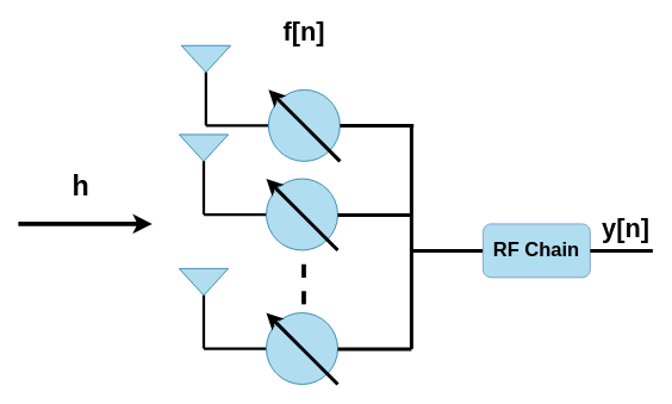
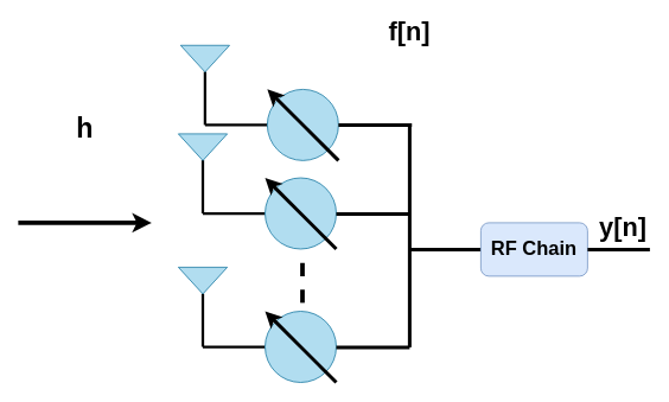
  <mxCell id="0" />
  <mxCell id="1" parent="0" />
  <mxCell id="2" value="" style="endArrow=none;dashed=1;html=1;strokeWidth=5;rounded=0;" edge="1" parent="1"><mxGeometry width="50" height="50" relative="1" as="geometry"><mxPoint x="339.5" y="340" as="sourcePoint" /><mxPoint x="339.5" y="280" as="targetPoint" /></mxGeometry></mxCell>
  <mxCell id="3" value="" style="group" vertex="1" connectable="0" parent="1"><mxGeometry x="202.5" y="50.5" width="177.5" height="129.5" as="geometry" /></mxCell>
  <mxCell id="4" value="" style="endArrow=none;html=1;rounded=0;strokeWidth=3;endSize=8;" edge="1" parent="3"><mxGeometry width="50" height="50" relative="1" as="geometry"><mxPoint x="27.5" y="89.5" as="sourcePoint" /><mxPoint x="97.5" y="89.5" as="targetPoint" /></mxGeometry></mxCell>
  <mxCell id="5" value="" style="endArrow=none;html=1;rounded=0;strokeWidth=3;" edge="1" parent="3"><mxGeometry width="50" height="50" relative="1" as="geometry"><mxPoint x="27.5" y="89.5" as="sourcePoint" /><mxPoint x="27.5" y="29.5" as="targetPoint" /></mxGeometry></mxCell>
  <mxCell id="6" value="" style="triangle;whiteSpace=wrap;html=1;rotation=90;fillColor=#b1ddf0;strokeColor=#10739e;container=0;" vertex="1" parent="3"><mxGeometry x="12.5" y="-12.5" width="30" height="55" as="geometry" /></mxCell>
  <mxCell id="7" value="" style="ellipse;whiteSpace=wrap;html=1;aspect=fixed;fillColor=#b1ddf0;strokeColor=#10739e;container=0;" vertex="1" parent="3"><mxGeometry x="97.5" y="49.5" width="80" height="80" as="geometry" /></mxCell>
  <mxCell id="8" value="" style="endArrow=classic;html=1;rounded=0;strokeWidth=4;" edge="1" parent="3"><mxGeometry width="50" height="50" relative="1" as="geometry"><mxPoint x="177.5" y="129.5" as="sourcePoint" /><mxPoint x="97.5" y="49.5" as="targetPoint" /></mxGeometry></mxCell>
  <mxCell id="9" value="" style="group" vertex="1" connectable="0" parent="1"><mxGeometry x="200" y="150" width="177.5" height="129.5" as="geometry" /></mxCell>
  <mxCell id="10" value="" style="endArrow=none;html=1;rounded=0;strokeWidth=3;endSize=8;" edge="1" parent="9"><mxGeometry width="50" height="50" relative="1" as="geometry"><mxPoint x="27.5" y="89.5" as="sourcePoint" /><mxPoint x="97.5" y="89.5" as="targetPoint" /></mxGeometry></mxCell>
  <mxCell id="11" value="" style="endArrow=none;html=1;rounded=0;strokeWidth=3;" edge="1" parent="9"><mxGeometry width="50" height="50" relative="1" as="geometry"><mxPoint x="27.5" y="89.5" as="sourcePoint" /><mxPoint x="27.5" y="29.5" as="targetPoint" /></mxGeometry></mxCell>
  <mxCell id="12" value="" style="triangle;whiteSpace=wrap;html=1;rotation=90;fillColor=#b1ddf0;strokeColor=#10739e;container=0;" vertex="1" parent="9"><mxGeometry x="12.5" y="-12.5" width="30" height="55" as="geometry" /></mxCell>
  <mxCell id="13" value="" style="ellipse;whiteSpace=wrap;html=1;aspect=fixed;fillColor=#b1ddf0;strokeColor=#10739e;container=0;" vertex="1" parent="9"><mxGeometry x="97.5" y="49.5" width="80" height="80" as="geometry" /></mxCell>
  <mxCell id="14" value="" style="endArrow=classic;html=1;rounded=0;strokeWidth=4;" edge="1" parent="9"><mxGeometry width="50" height="50" relative="1" as="geometry"><mxPoint x="177.5" y="129.5" as="sourcePoint" /><mxPoint x="97.5" y="49.5" as="targetPoint" /></mxGeometry></mxCell>
  <mxCell id="15" value="" style="group" vertex="1" connectable="0" parent="1"><mxGeometry x="200" y="300" width="177.5" height="129.5" as="geometry" /></mxCell>
  <mxCell id="16" value="" style="endArrow=none;html=1;rounded=0;strokeWidth=3;endSize=8;" edge="1" parent="15"><mxGeometry width="50" height="50" relative="1" as="geometry"><mxPoint x="27.5" y="89.5" as="sourcePoint" /><mxPoint x="97.5" y="89.5" as="targetPoint" /></mxGeometry></mxCell>
  <mxCell id="17" value="" style="endArrow=none;html=1;rounded=0;strokeWidth=3;" edge="1" parent="15"><mxGeometry width="50" height="50" relative="1" as="geometry"><mxPoint x="27.5" y="89.5" as="sourcePoint" /><mxPoint x="27.5" y="29.5" as="targetPoint" /></mxGeometry></mxCell>
  <mxCell id="18" value="" style="triangle;whiteSpace=wrap;html=1;rotation=90;fillColor=#b1ddf0;strokeColor=#10739e;container=0;" vertex="1" parent="15"><mxGeometry x="12.5" y="-12.5" width="30" height="55" as="geometry" /></mxCell>
  <mxCell id="19" value="" style="ellipse;whiteSpace=wrap;html=1;aspect=fixed;fillColor=#b1ddf0;strokeColor=#10739e;container=0;" vertex="1" parent="15"><mxGeometry x="97.5" y="49.5" width="80" height="80" as="geometry" /></mxCell>
  <mxCell id="20" value="" style="endArrow=classic;html=1;rounded=0;strokeWidth=4;" edge="1" parent="15"><mxGeometry width="50" height="50" relative="1" as="geometry"><mxPoint x="177.5" y="129.5" as="sourcePoint" /><mxPoint x="97.5" y="49.5" as="targetPoint" /></mxGeometry></mxCell>
  <mxCell id="21" value="" style="endArrow=none;html=1;rounded=0;strokeWidth=4;" edge="1" parent="1"><mxGeometry width="50" height="50" relative="1" as="geometry"><mxPoint x="377.5" y="390" as="sourcePoint" /><mxPoint x="460" y="390" as="targetPoint" /></mxGeometry></mxCell>
  <mxCell id="22" value="" style="endArrow=none;html=1;rounded=0;strokeWidth=4;" edge="1" parent="1"><mxGeometry width="50" height="50" relative="1" as="geometry"><mxPoint x="377.5" y="240" as="sourcePoint" /><mxPoint x="460" y="240" as="targetPoint" /></mxGeometry></mxCell>
  <mxCell id="23" value="" style="endArrow=none;html=1;rounded=0;strokeWidth=4;" edge="1" parent="1"><mxGeometry width="50" height="50" relative="1" as="geometry"><mxPoint x="380" y="140" as="sourcePoint" /><mxPoint x="462.5" y="140" as="targetPoint" /></mxGeometry></mxCell>
  <mxCell id="24" value="" style="endArrow=none;html=1;rounded=0;strokeWidth=4;" edge="1" parent="1"><mxGeometry width="50" height="50" relative="1" as="geometry"><mxPoint x="460" y="390" as="sourcePoint" /><mxPoint x="460" y="140" as="targetPoint" /></mxGeometry></mxCell>
  <mxCell id="25" value="" style="endArrow=none;html=1;rounded=0;strokeWidth=4;" edge="1" parent="1"><mxGeometry width="50" height="50" relative="1" as="geometry"><mxPoint x="460" y="280" as="sourcePoint" /><mxPoint x="540" y="280" as="targetPoint" /></mxGeometry></mxCell>
- <mxCell id="26" value="RF Chain" style="rounded=1;whiteSpace=wrap;html=1;fontStyle=1;fillColor=#b1ddf0;strokeColor=#6c8ebf;fontSize=22;" vertex="1" parent="1"><mxGeometry x="540" y="250" width="120" height="60" as="geometry" /></mxCell>
+ <mxCell id="26" value="RF Chain" style="rounded=1;whiteSpace=wrap;html=1;fontStyle=1;fillColor=#dae8fc;strokeColor=#6c8ebf;fontSize=22;" vertex="1" parent="1"><mxGeometry x="540" y="250" width="120" height="60" as="geometry" /></mxCell>
  <mxCell id="27" value="" style="endArrow=none;html=1;rounded=0;strokeWidth=4;" edge="1" parent="1"><mxGeometry width="50" height="50" relative="1" as="geometry"><mxPoint x="660" y="280" as="sourcePoint" /><mxPoint x="730" y="280" as="targetPoint" /></mxGeometry></mxCell>
  <mxCell id="28" value="&lt;b&gt;&lt;font&gt;y[n]&lt;/font&gt;&lt;/b&gt;" style="text;html=1;align=center;verticalAlign=middle;whiteSpace=wrap;rounded=0;fontSize=29;" vertex="1" parent="1"><mxGeometry x="670" y="240" width="60" height="30" as="geometry" /></mxCell>
- <mxCell id="29" value="&lt;b&gt;&lt;font&gt;f[n]&lt;/font&gt;&lt;/b&gt;" style="text;html=1;align=center;verticalAlign=middle;whiteSpace=wrap;rounded=0;fontSize=29;" vertex="1" parent="1"><mxGeometry x="310" y="20" width="60" height="30" as="geometry" /></mxCell>
+ <mxCell id="29" value="&lt;b&gt;&lt;font&gt;f[n]&lt;/font&gt;&lt;/b&gt;" style="text;html=1;align=center;verticalAlign=middle;whiteSpace=wrap;rounded=0;fontSize=29;" vertex="1" parent="1"><mxGeometry x="430" y="20" width="60" height="30" as="geometry" /></mxCell>
  <mxCell id="30" value="" style="endArrow=classic;html=1;rounded=0;fontSize=14;strokeWidth=5;" edge="1" parent="1"><mxGeometry width="50" height="50" relative="1" as="geometry"><mxPoint x="20" y="250" as="sourcePoint" /><mxPoint x="170" y="250" as="targetPoint" /></mxGeometry></mxCell>
- <mxCell id="31" value="h" style="text;html=1;align=center;verticalAlign=middle;whiteSpace=wrap;rounded=0;fontStyle=1;fontSize=31;" vertex="1" parent="1"><mxGeometry x="60" y="193" width="60" height="30" as="geometry" /></mxCell>
+ <mxCell id="31" value="h" style="text;html=1;align=center;verticalAlign=middle;whiteSpace=wrap;rounded=0;fontStyle=1;fontSize=31;" vertex="1" parent="1"><mxGeometry x="65" y="128" width="60" height="30" as="geometry" /></mxCell>
